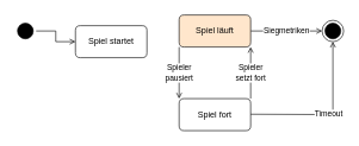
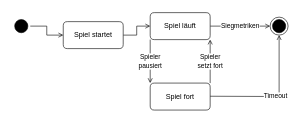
  <mxCell id="0" />
  <mxCell id="1" parent="0" />
  <mxCell id="2" value="Siegmetriken" style="edgeStyle=orthogonalEdgeStyle;rounded=0;orthogonalLoop=1;jettySize=auto;html=1;entryX=0;entryY=0.5;entryDx=0;entryDy=0;endArrow=open;endFill=0;endSize=6;strokeColor=default;" parent="1" edge="1"><mxGeometry relative="1" as="geometry"><mxPoint x="350" y="43" as="sourcePoint" /><mxPoint x="450" y="43" as="targetPoint" /></mxGeometry></mxCell>
  <mxCell id="3" value="" style="ellipse;html=1;shape=startState;fillColor=#000000;strokeColor=default;" parent="1" vertex="1"><mxGeometry x="20" y="28" width="30" height="30" as="geometry" /></mxCell>
  <mxCell id="4" value="" style="edgeStyle=orthogonalEdgeStyle;html=1;verticalAlign=bottom;endArrow=open;endSize=6;strokeColor=default;rounded=0;endFill=0;" parent="1" source="3" target="6" edge="1"><mxGeometry relative="1" as="geometry"><mxPoint x="150" y="148.5" as="targetPoint" /></mxGeometry></mxCell>
+ <mxCell id="5" style="edgeStyle=orthogonalEdgeStyle;rounded=0;orthogonalLoop=1;jettySize=auto;html=1;entryX=0;entryY=0.5;entryDx=0;entryDy=0;endArrow=open;endFill=0;endSize=6;strokeColor=default;" parent="1" source="6" target="8" edge="1"><mxGeometry relative="1" as="geometry" /></mxCell>
  <mxCell id="6" value="Spiel startet" style="rounded=1;whiteSpace=wrap;html=1;strokeColor=default;" parent="1" vertex="1"><mxGeometry x="105" y="35.5" width="100" height="45" as="geometry" /></mxCell>
  <mxCell id="7" value="&lt;div&gt;Spieler&lt;/div&gt;&lt;div&gt;pausiert&lt;br&gt;&lt;/div&gt;" style="edgeStyle=orthogonalEdgeStyle;rounded=0;orthogonalLoop=1;jettySize=auto;html=1;entryX=0;entryY=0;entryDx=0;entryDy=0;endArrow=open;endFill=0;endSize=6;strokeColor=default;exitX=0;exitY=1;exitDx=0;exitDy=0;" parent="1" source="8" target="11" edge="1"><mxGeometry relative="1" as="geometry"><Array as="points"><mxPoint x="250" y="88" /><mxPoint x="250" y="88" /></Array></mxGeometry></mxCell>
- <mxCell id="8" value="Spiel läuft" style="rounded=1;whiteSpace=wrap;html=1;strokeColor=default;fillColor=#ffe6cc;" parent="1" vertex="1"><mxGeometry x="250" y="20.5" width="100" height="45" as="geometry" /></mxCell>
+ <mxCell id="8" value="Spiel läuft" style="rounded=1;whiteSpace=wrap;html=1;strokeColor=default;" parent="1" vertex="1"><mxGeometry x="250" y="20.5" width="100" height="45" as="geometry" /></mxCell>
  <mxCell id="9" value="" style="ellipse;html=1;shape=endState;fillColor=#000000;strokeColor=default;" parent="1" vertex="1"><mxGeometry x="450" y="28" width="30" height="30" as="geometry" /></mxCell>
  <mxCell id="10" value="&lt;div&gt;Spieler&lt;/div&gt;&lt;div&gt;setzt fort&lt;br&gt;&lt;/div&gt;" style="edgeStyle=orthogonalEdgeStyle;rounded=0;orthogonalLoop=1;jettySize=auto;html=1;exitX=1;exitY=0;exitDx=0;exitDy=0;entryX=1;entryY=1;entryDx=0;entryDy=0;endArrow=open;endFill=0;endSize=6;strokeColor=default;" parent="1" source="11" target="8" edge="1"><mxGeometry relative="1" as="geometry" /></mxCell>
  <mxCell id="11" value="Spiel fort" style="rounded=1;whiteSpace=wrap;html=1;strokeColor=default;" parent="1" vertex="1"><mxGeometry x="250" y="138" width="100" height="45" as="geometry" /></mxCell>
  <mxCell id="12" value="Timeout" style="edgeStyle=orthogonalEdgeStyle;rounded=0;orthogonalLoop=1;jettySize=auto;html=1;entryX=0.5;entryY=1;entryDx=0;entryDy=0;endArrow=open;endFill=0;endSize=6;strokeColor=default;" parent="1" edge="1" target="9"><mxGeometry relative="1" as="geometry"><mxPoint x="350" y="159.94" as="sourcePoint" /><mxPoint x="450" y="159.94" as="targetPoint" /></mxGeometry></mxCell>
